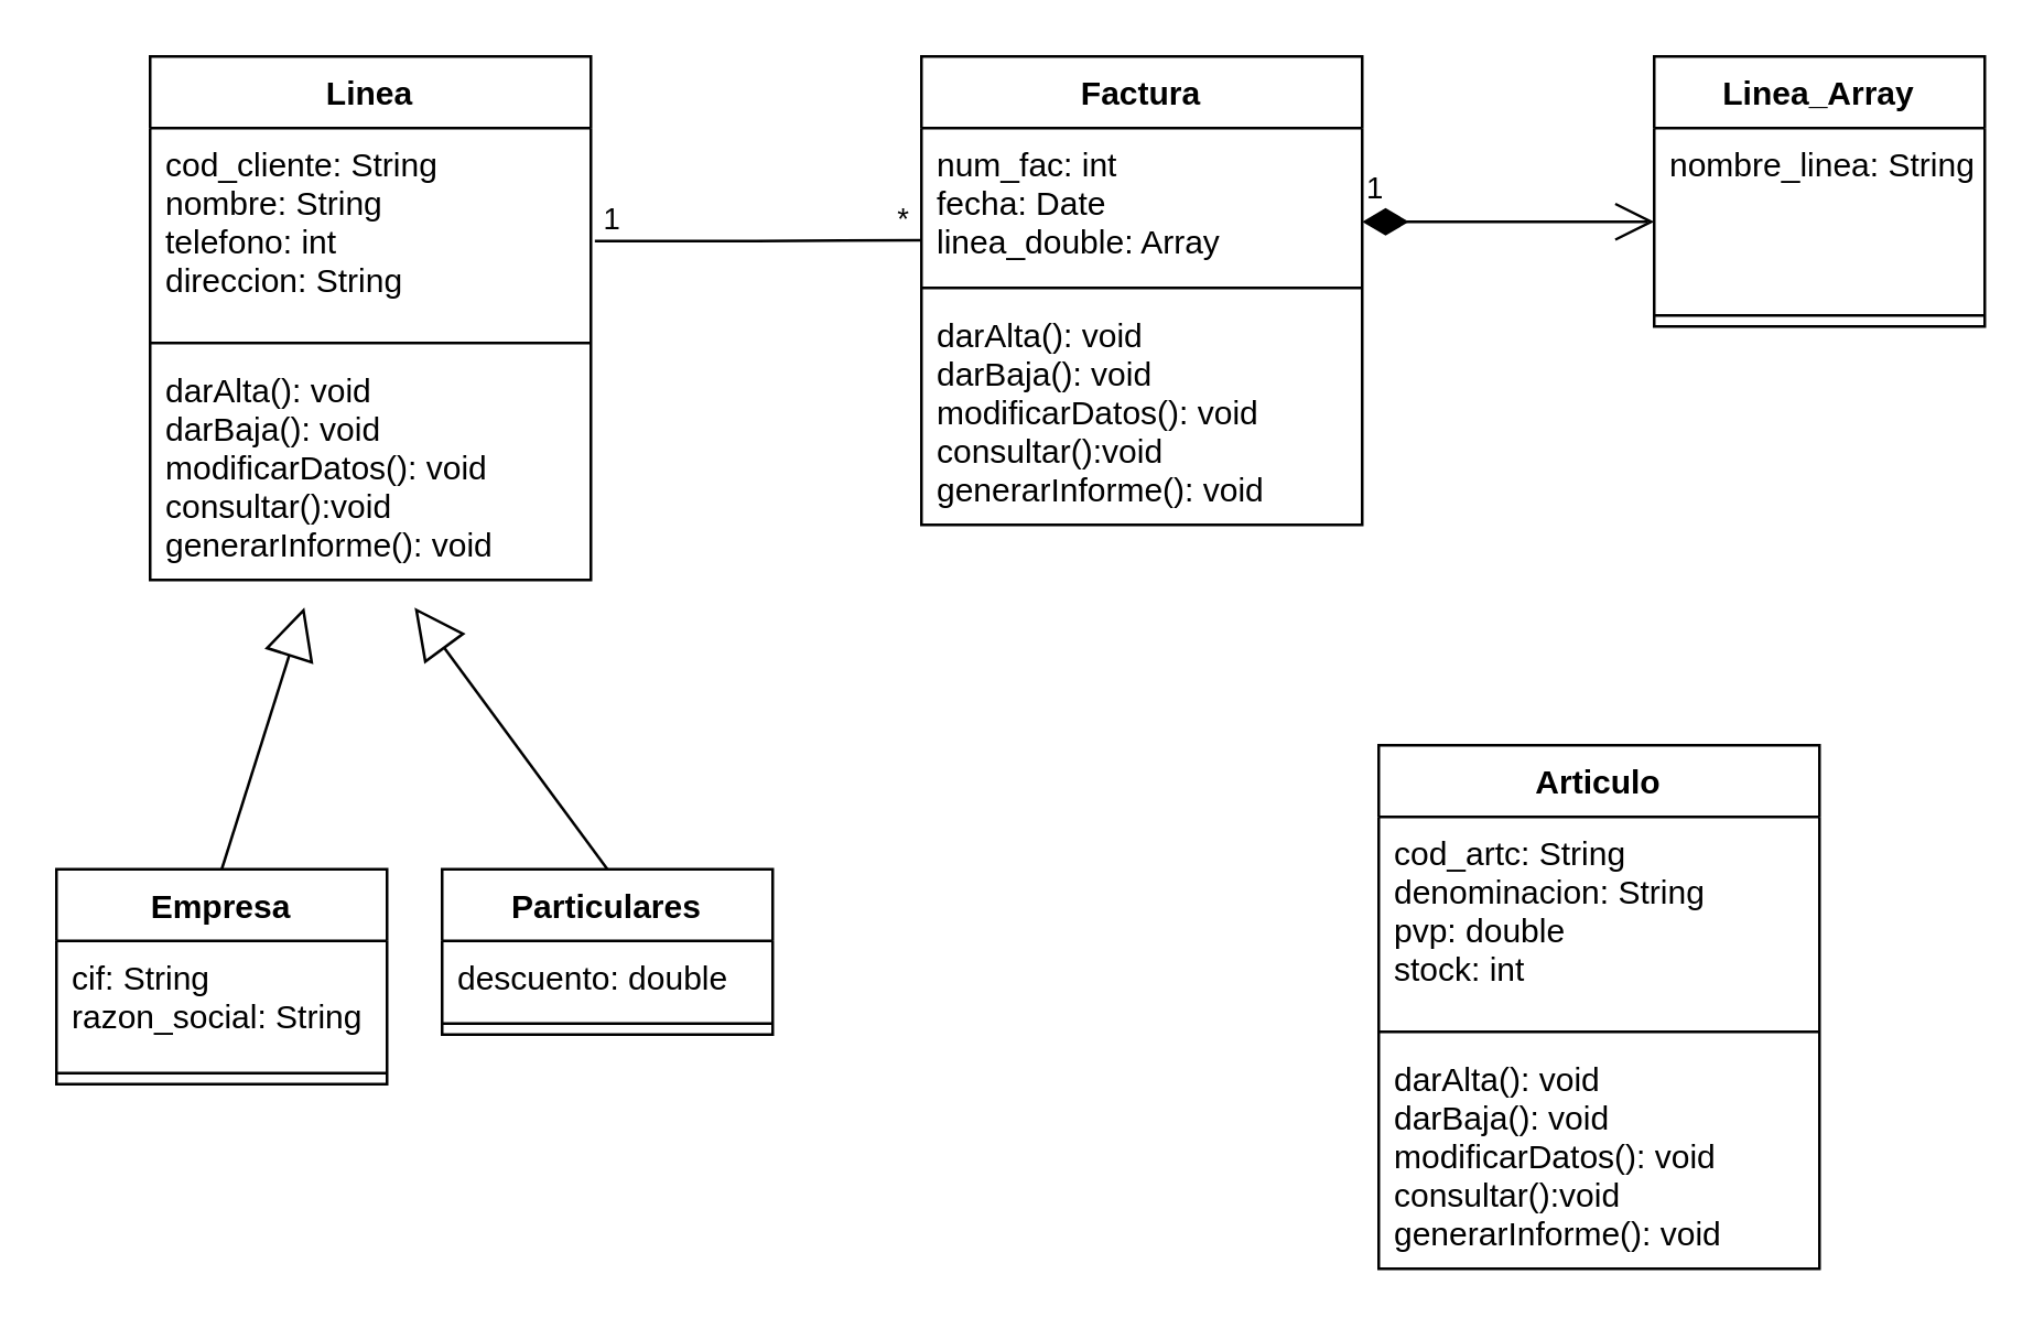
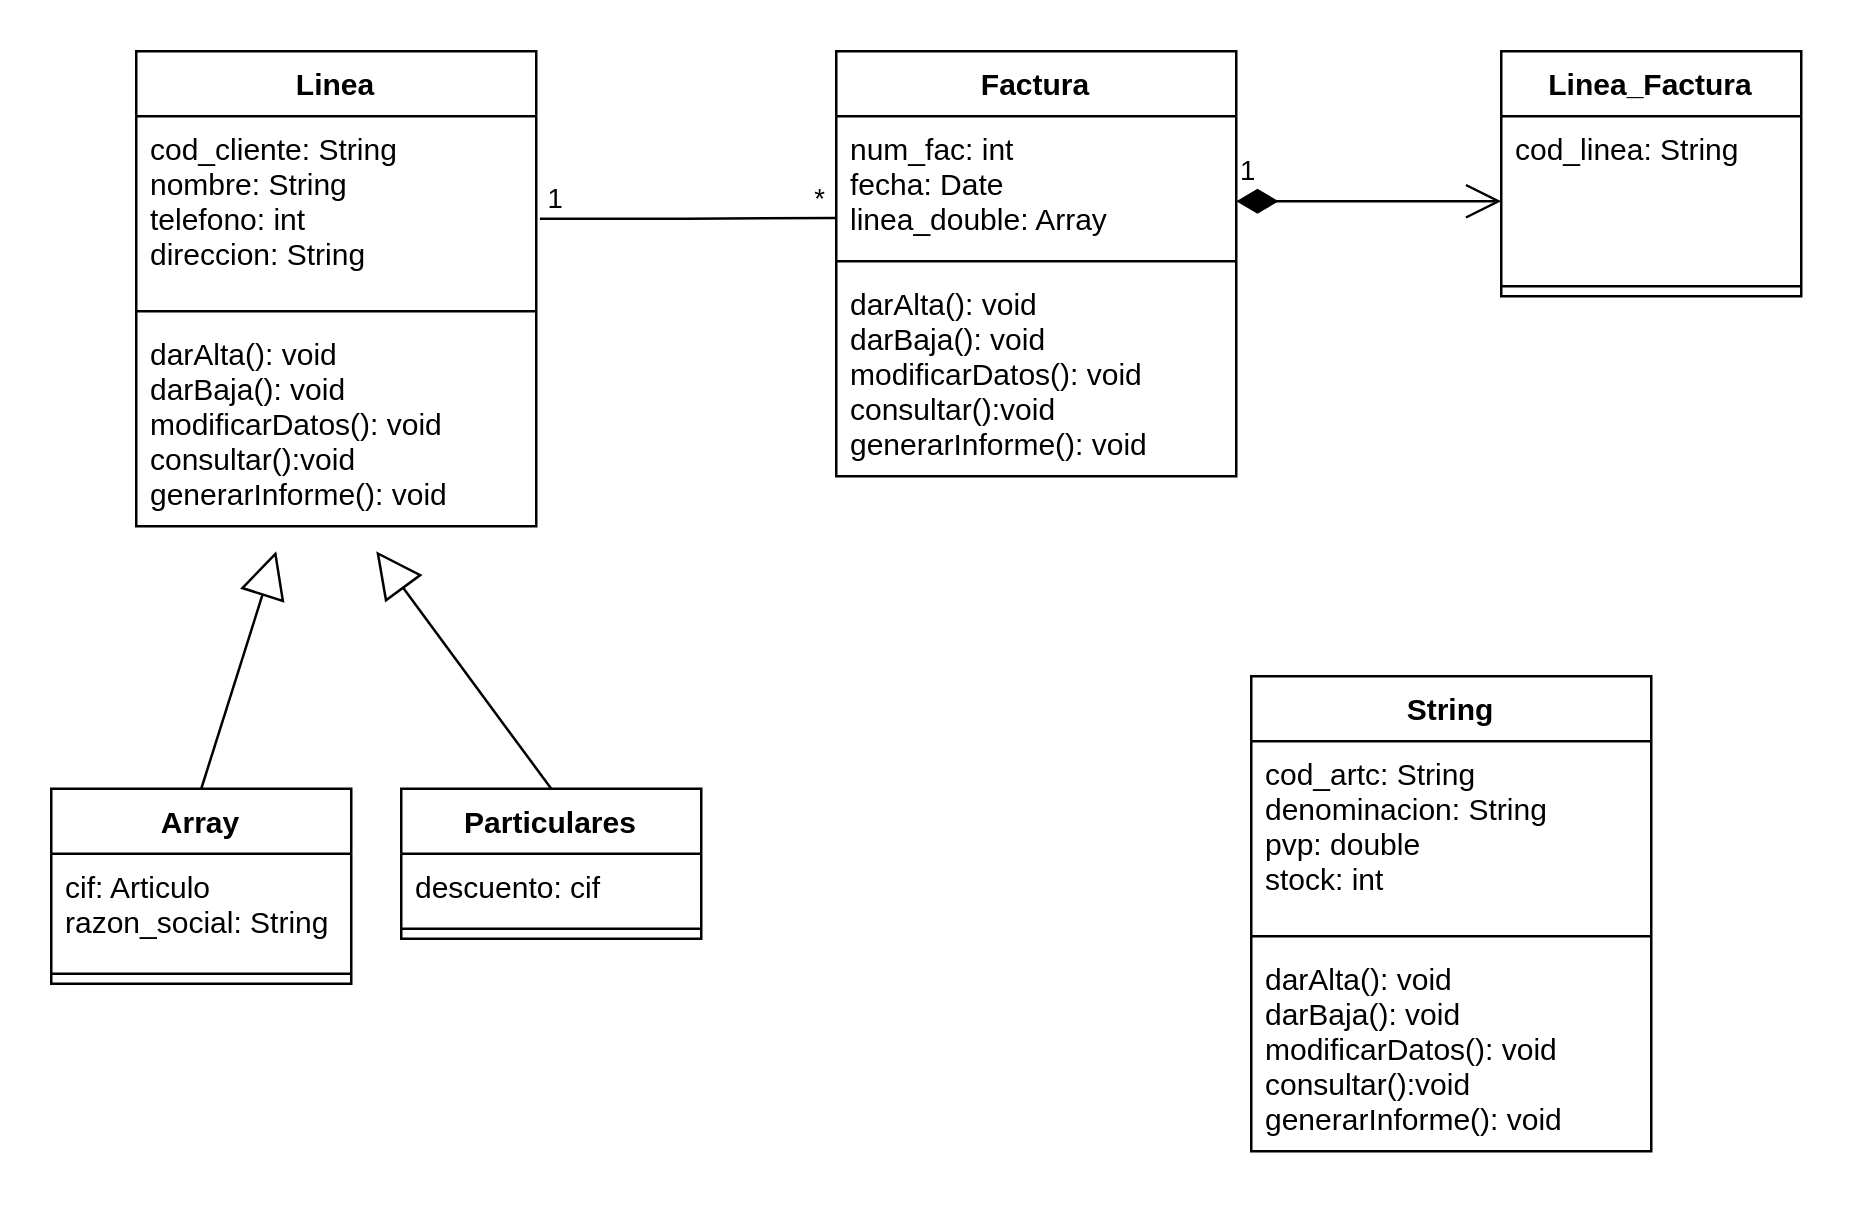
  <mxCell id="0" />
  <mxCell id="1" parent="0" />
  <mxCell id="2" value="Linea" style="swimlane;fontStyle=1;align=center;verticalAlign=top;childLayout=stackLayout;horizontal=1;startSize=26;horizontalStack=0;resizeParent=1;resizeParentMax=0;resizeLast=0;collapsible=1;marginBottom=0;" vertex="1" parent="1"><mxGeometry x="54" y="20" width="160" height="190" as="geometry" /></mxCell>
  <mxCell id="3" value="cod_cliente: String&#10;nombre: String&#10;telefono: int&#10;direccion: String" style="text;strokeColor=none;fillColor=none;align=left;verticalAlign=top;spacingLeft=4;spacingRight=4;overflow=hidden;rotatable=0;points=[[0,0.5],[1,0.5]];portConstraint=eastwest;" vertex="1" parent="2"><mxGeometry y="26" width="160" height="74" as="geometry" /></mxCell>
  <mxCell id="4" value="" style="line;strokeWidth=1;fillColor=none;align=left;verticalAlign=middle;spacingTop=-1;spacingLeft=3;spacingRight=3;rotatable=0;labelPosition=right;points=[];portConstraint=eastwest;" vertex="1" parent="2"><mxGeometry y="100" width="160" height="8" as="geometry" /></mxCell>
  <mxCell id="5" value="darAlta(): void&#10;darBaja(): void&#10;modificarDatos(): void&#10;consultar():void&#10;generarInforme(): void" style="text;strokeColor=none;fillColor=none;align=left;verticalAlign=top;spacingLeft=4;spacingRight=4;overflow=hidden;rotatable=0;points=[[0,0.5],[1,0.5]];portConstraint=eastwest;" vertex="1" parent="2"><mxGeometry y="108" width="160" height="82" as="geometry" /></mxCell>
- <mxCell id="6" value="Articulo" style="swimlane;fontStyle=1;align=center;verticalAlign=top;childLayout=stackLayout;horizontal=1;startSize=26;horizontalStack=0;resizeParent=1;resizeParentMax=0;resizeLast=0;collapsible=1;marginBottom=0;" vertex="1" parent="1"><mxGeometry x="500" y="270" width="160" height="190" as="geometry" /></mxCell>
+ <mxCell id="6" value="String" style="swimlane;fontStyle=1;align=center;verticalAlign=top;childLayout=stackLayout;horizontal=1;startSize=26;horizontalStack=0;resizeParent=1;resizeParentMax=0;resizeLast=0;collapsible=1;marginBottom=0;" vertex="1" parent="1"><mxGeometry x="500" y="270" width="160" height="190" as="geometry" /></mxCell>
  <mxCell id="7" value="cod_artc: String&#10;denominacion: String&#10;pvp: double&#10;stock: int" style="text;strokeColor=none;fillColor=none;align=left;verticalAlign=top;spacingLeft=4;spacingRight=4;overflow=hidden;rotatable=0;points=[[0,0.5],[1,0.5]];portConstraint=eastwest;" vertex="1" parent="6"><mxGeometry y="26" width="160" height="74" as="geometry" /></mxCell>
  <mxCell id="8" value="" style="line;strokeWidth=1;fillColor=none;align=left;verticalAlign=middle;spacingTop=-1;spacingLeft=3;spacingRight=3;rotatable=0;labelPosition=right;points=[];portConstraint=eastwest;" vertex="1" parent="6"><mxGeometry y="100" width="160" height="8" as="geometry" /></mxCell>
  <mxCell id="9" value="darAlta(): void&#10;darBaja(): void&#10;modificarDatos(): void&#10;consultar():void&#10;generarInforme(): void" style="text;strokeColor=none;fillColor=none;align=left;verticalAlign=top;spacingLeft=4;spacingRight=4;overflow=hidden;rotatable=0;points=[[0,0.5],[1,0.5]];portConstraint=eastwest;" vertex="1" parent="6"><mxGeometry y="108" width="160" height="82" as="geometry" /></mxCell>
  <mxCell id="10" value="Factura" style="swimlane;fontStyle=1;align=center;verticalAlign=top;childLayout=stackLayout;horizontal=1;startSize=26;horizontalStack=0;resizeParent=1;resizeParentMax=0;resizeLast=0;collapsible=1;marginBottom=0;" vertex="1" parent="1"><mxGeometry x="334" y="20" width="160" height="170" as="geometry" /></mxCell>
  <mxCell id="11" value="num_fac: int&#10;fecha: Date&#10;linea_double: Array" style="text;strokeColor=none;fillColor=none;align=left;verticalAlign=top;spacingLeft=4;spacingRight=4;overflow=hidden;rotatable=0;points=[[0,0.5],[1,0.5]];portConstraint=eastwest;" vertex="1" parent="10"><mxGeometry y="26" width="160" height="54" as="geometry" /></mxCell>
  <mxCell id="12" value="" style="line;strokeWidth=1;fillColor=none;align=left;verticalAlign=middle;spacingTop=-1;spacingLeft=3;spacingRight=3;rotatable=0;labelPosition=right;points=[];portConstraint=eastwest;" vertex="1" parent="10"><mxGeometry y="80" width="160" height="8" as="geometry" /></mxCell>
  <mxCell id="13" value="darAlta(): void&#10;darBaja(): void&#10;modificarDatos(): void&#10;consultar():void&#10;generarInforme(): void" style="text;strokeColor=none;fillColor=none;align=left;verticalAlign=top;spacingLeft=4;spacingRight=4;overflow=hidden;rotatable=0;points=[[0,0.5],[1,0.5]];portConstraint=eastwest;" vertex="1" parent="10"><mxGeometry y="88" width="160" height="82" as="geometry" /></mxCell>
- <mxCell id="14" value="Empresa" style="swimlane;fontStyle=1;align=center;verticalAlign=top;childLayout=stackLayout;horizontal=1;startSize=26;horizontalStack=0;resizeParent=1;resizeParentMax=0;resizeLast=0;collapsible=1;marginBottom=0;" vertex="1" parent="1"><mxGeometry x="20" y="315" width="120" height="78" as="geometry" /></mxCell>
- <mxCell id="15" value="cif: String&#10;razon_social: String" style="text;strokeColor=none;fillColor=none;align=left;verticalAlign=top;spacingLeft=4;spacingRight=4;overflow=hidden;rotatable=0;points=[[0,0.5],[1,0.5]];portConstraint=eastwest;" vertex="1" parent="14"><mxGeometry y="26" width="120" height="44" as="geometry" /></mxCell>
+ <mxCell id="14" value="Array" style="swimlane;fontStyle=1;align=center;verticalAlign=top;childLayout=stackLayout;horizontal=1;startSize=26;horizontalStack=0;resizeParent=1;resizeParentMax=0;resizeLast=0;collapsible=1;marginBottom=0;" vertex="1" parent="1"><mxGeometry x="20" y="315" width="120" height="78" as="geometry" /></mxCell>
+ <mxCell id="15" value="cif: Articulo&#10;razon_social: String" style="text;strokeColor=none;fillColor=none;align=left;verticalAlign=top;spacingLeft=4;spacingRight=4;overflow=hidden;rotatable=0;points=[[0,0.5],[1,0.5]];portConstraint=eastwest;" vertex="1" parent="14"><mxGeometry y="26" width="120" height="44" as="geometry" /></mxCell>
  <mxCell id="16" value="" style="line;strokeWidth=1;fillColor=none;align=left;verticalAlign=middle;spacingTop=-1;spacingLeft=3;spacingRight=3;rotatable=0;labelPosition=right;points=[];portConstraint=eastwest;" vertex="1" parent="14"><mxGeometry y="70" width="120" height="8" as="geometry" /></mxCell>
  <mxCell id="17" value="Particulares" style="swimlane;fontStyle=1;align=center;verticalAlign=top;childLayout=stackLayout;horizontal=1;startSize=26;horizontalStack=0;resizeParent=1;resizeParentMax=0;resizeLast=0;collapsible=1;marginBottom=0;" vertex="1" parent="1"><mxGeometry x="160" y="315" width="120" height="60" as="geometry" /></mxCell>
- <mxCell id="18" value="descuento: double" style="text;strokeColor=none;fillColor=none;align=left;verticalAlign=top;spacingLeft=4;spacingRight=4;overflow=hidden;rotatable=0;points=[[0,0.5],[1,0.5]];portConstraint=eastwest;" vertex="1" parent="17"><mxGeometry y="26" width="120" height="26" as="geometry" /></mxCell>
+ <mxCell id="18" value="descuento: cif" style="text;strokeColor=none;fillColor=none;align=left;verticalAlign=top;spacingLeft=4;spacingRight=4;overflow=hidden;rotatable=0;points=[[0,0.5],[1,0.5]];portConstraint=eastwest;" vertex="1" parent="17"><mxGeometry y="26" width="120" height="26" as="geometry" /></mxCell>
  <mxCell id="19" value="" style="line;strokeWidth=1;fillColor=none;align=left;verticalAlign=middle;spacingTop=-1;spacingLeft=3;spacingRight=3;rotatable=0;labelPosition=right;points=[];portConstraint=eastwest;" vertex="1" parent="17"><mxGeometry y="52" width="120" height="8" as="geometry" /></mxCell>
  <mxCell id="20" value="" style="endArrow=none;html=1;edgeStyle=orthogonalEdgeStyle;rounded=0;exitX=1.009;exitY=0.554;exitDx=0;exitDy=0;exitPerimeter=0;" edge="1" parent="1" source="3"><mxGeometry relative="1" as="geometry"><mxPoint x="220" y="87" as="sourcePoint" /><mxPoint x="334" y="86.66" as="targetPoint" /></mxGeometry></mxCell>
  <mxCell id="21" value="1" style="edgeLabel;resizable=0;html=1;align=left;verticalAlign=bottom;" connectable="0" vertex="1" parent="20"><mxGeometry x="-1" relative="1" as="geometry"><mxPoint x="2" as="offset" /></mxGeometry></mxCell>
  <mxCell id="22" value="*" style="edgeLabel;resizable=0;html=1;align=right;verticalAlign=bottom;" connectable="0" vertex="1" parent="20"><mxGeometry x="1" relative="1" as="geometry"><mxPoint x="-4" as="offset" /></mxGeometry></mxCell>
  <mxCell id="23" value="" style="endArrow=block;endSize=16;endFill=0;html=1;rounded=0;exitX=0.5;exitY=0;exitDx=0;exitDy=0;" edge="1" parent="1" source="14"><mxGeometry width="160" relative="1" as="geometry"><mxPoint x="20" y="270" as="sourcePoint" /><mxPoint x="110" y="220" as="targetPoint" /></mxGeometry></mxCell>
  <mxCell id="24" value="" style="endArrow=block;endSize=16;endFill=0;html=1;rounded=0;exitX=0.5;exitY=0;exitDx=0;exitDy=0;" edge="1" parent="1" source="17"><mxGeometry width="160" relative="1" as="geometry"><mxPoint x="270" y="315" as="sourcePoint" /><mxPoint x="150" y="220" as="targetPoint" /></mxGeometry></mxCell>
- <mxCell id="25" value="Linea_Array" style="swimlane;fontStyle=1;align=center;verticalAlign=top;childLayout=stackLayout;horizontal=1;startSize=26;horizontalStack=0;resizeParent=1;resizeParentMax=0;resizeLast=0;collapsible=1;marginBottom=0;" vertex="1" parent="1"><mxGeometry x="600" y="20" width="120" height="98" as="geometry" /></mxCell>
- <mxCell id="26" value="nombre_linea: String&#10;" style="text;strokeColor=none;fillColor=none;align=left;verticalAlign=top;spacingLeft=4;spacingRight=4;overflow=hidden;rotatable=0;points=[[0,0.5],[1,0.5]];portConstraint=eastwest;" vertex="1" parent="25"><mxGeometry y="26" width="120" height="64" as="geometry" /></mxCell>
+ <mxCell id="25" value="Linea_Factura" style="swimlane;fontStyle=1;align=center;verticalAlign=top;childLayout=stackLayout;horizontal=1;startSize=26;horizontalStack=0;resizeParent=1;resizeParentMax=0;resizeLast=0;collapsible=1;marginBottom=0;" vertex="1" parent="1"><mxGeometry x="600" y="20" width="120" height="98" as="geometry" /></mxCell>
+ <mxCell id="26" value="cod_linea: String&#10;" style="text;strokeColor=none;fillColor=none;align=left;verticalAlign=top;spacingLeft=4;spacingRight=4;overflow=hidden;rotatable=0;points=[[0,0.5],[1,0.5]];portConstraint=eastwest;" vertex="1" parent="25"><mxGeometry y="26" width="120" height="64" as="geometry" /></mxCell>
  <mxCell id="27" value="" style="line;strokeWidth=1;fillColor=none;align=left;verticalAlign=middle;spacingTop=-1;spacingLeft=3;spacingRight=3;rotatable=0;labelPosition=right;points=[];portConstraint=eastwest;" vertex="1" parent="25"><mxGeometry y="90" width="120" height="8" as="geometry" /></mxCell>
  <mxCell id="28" value="1" style="endArrow=open;html=1;endSize=12;startArrow=diamondThin;startSize=14;startFill=1;edgeStyle=orthogonalEdgeStyle;align=left;verticalAlign=bottom;rounded=0;" edge="1" parent="1"><mxGeometry x="-1" y="3" relative="1" as="geometry"><mxPoint x="494" y="80" as="sourcePoint" /><mxPoint x="600" y="80" as="targetPoint" /></mxGeometry></mxCell>
